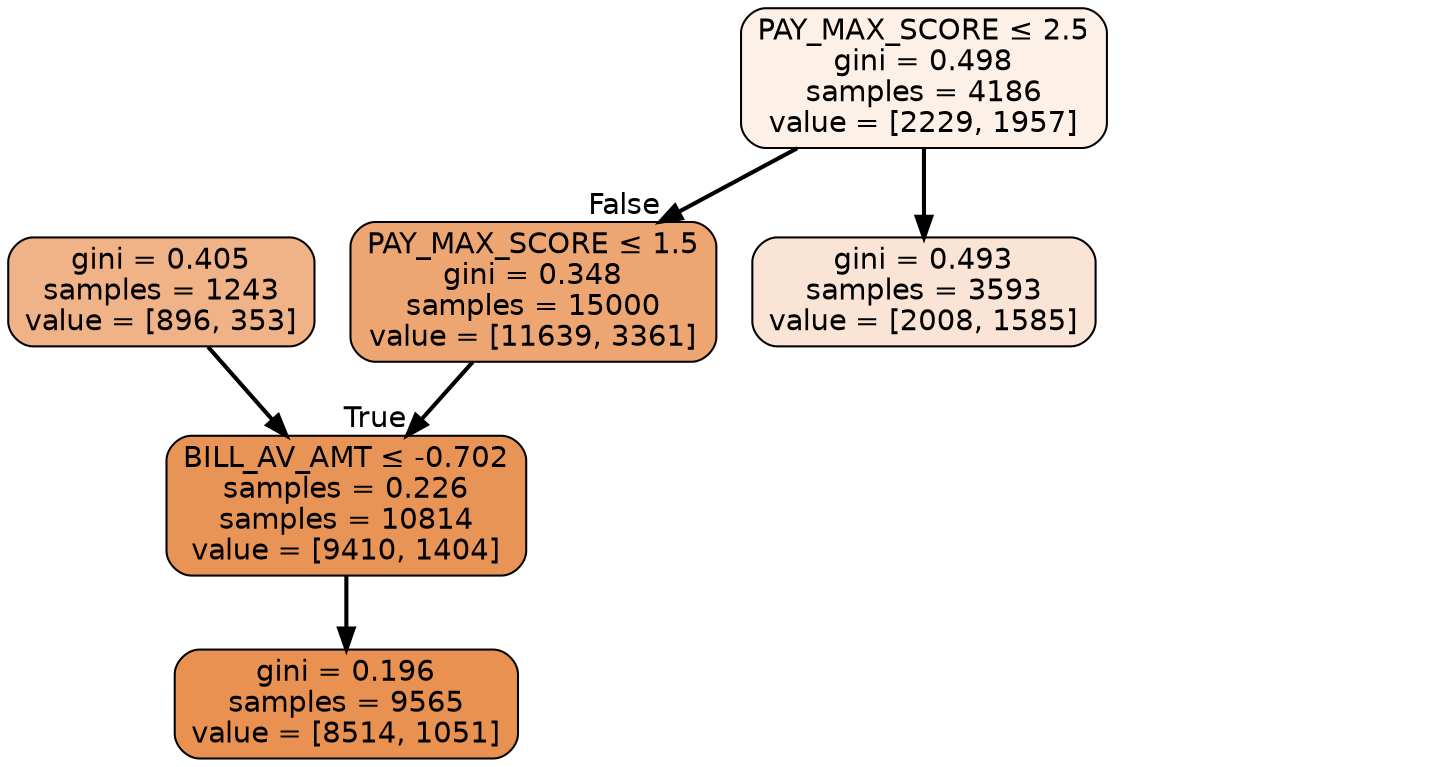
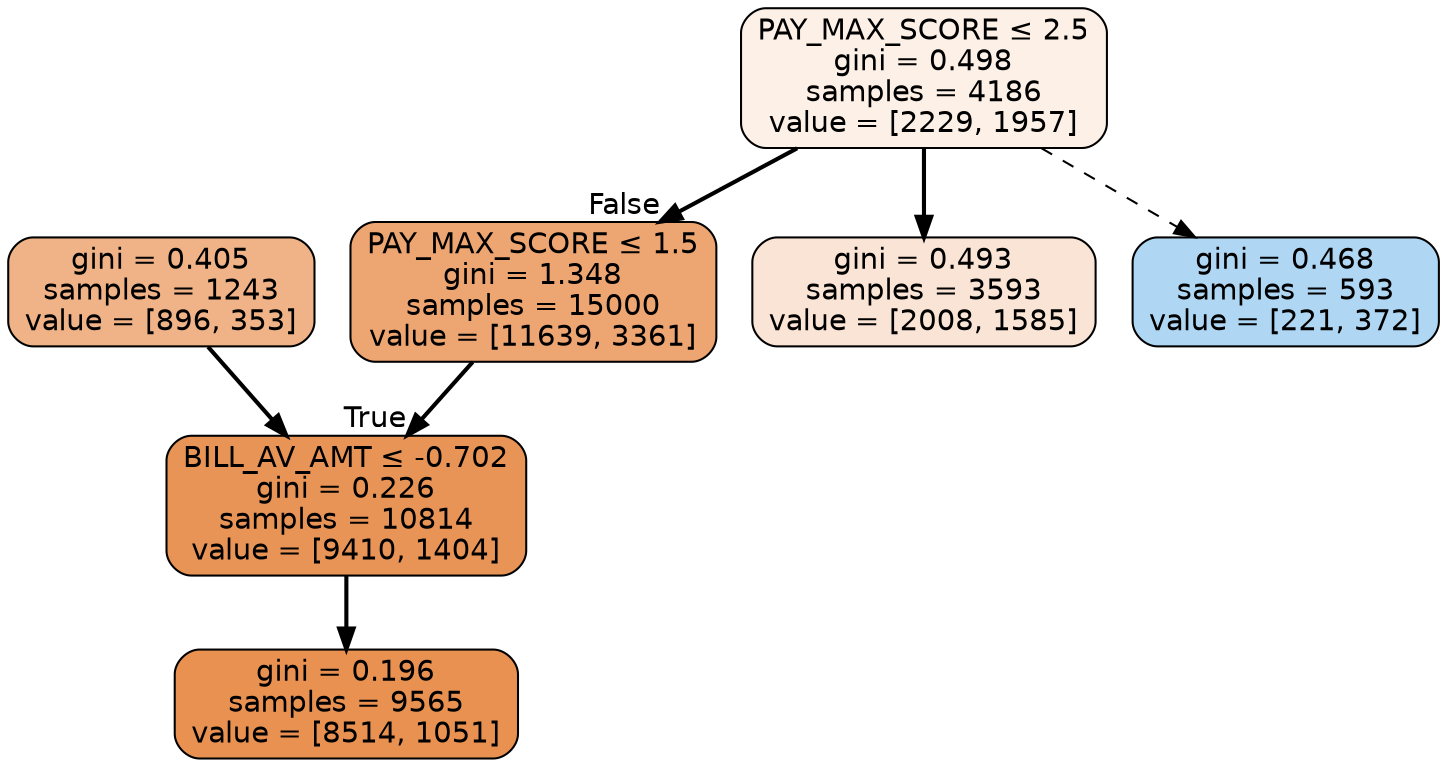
  digraph {
    node [color=black fontname=helvetica shape=box style="filled, rounded"]
    edge [fontname=helvetica style=bold]
-   n1 [fillcolor="#eda572" label=<PAY_MAX_SCORE &le; 1.5<br/>gini = 0.348<br/>samples = 15000<br/>value = [11639, 3361]>]
-   n2 [fillcolor="#e99457" label=<BILL_AV_AMT &le; -0.702<br/>samples = 0.226<br/>samples = 10814<br/>value = [9410, 1404]>]
+   n1 [fillcolor="#eda572" label=<PAY_MAX_SCORE &le; 1.5<br/>gini = 1.348<br/>samples = 15000<br/>value = [11639, 3361]>]
+   n2 [fillcolor="#e99457" label=<BILL_AV_AMT &le; -0.702<br/>gini = 0.226<br/>samples = 10814<br/>value = [9410, 1404]>]
    n3 [fillcolor="#e89151" label=<gini = 0.196<br/>samples = 9565<br/>value = [8514, 1051]>]
    n4 [fillcolor="#fcf0e7" label=<PAY_MAX_SCORE &le; 2.5<br/>gini = 0.498<br/>samples = 4186<br/>value = [2229, 1957]>]
    n5 [fillcolor="#fae4d5" label=<gini = 0.493<br/>samples = 3593<br/>value = [2008, 1585]>]
+   n6 [fillcolor="#afd7f4" label=<gini = 0.468<br/>samples = 593<br/>value = [221, 372]>]
    n7 [fillcolor="#efb387" label=<gini = 0.405<br/>samples = 1243<br/>value = [896, 353]>]
    n1 -> n2 [headlabel=True labelangle=45 labeldistance=2.5]
    n2 -> n3
    n4 -> n1 [headlabel=False labelangle=-45 labeldistance=2.5]
    n4 -> n5
+   n4 -> n6 [style=dashed]
    n7 -> n2
  }
